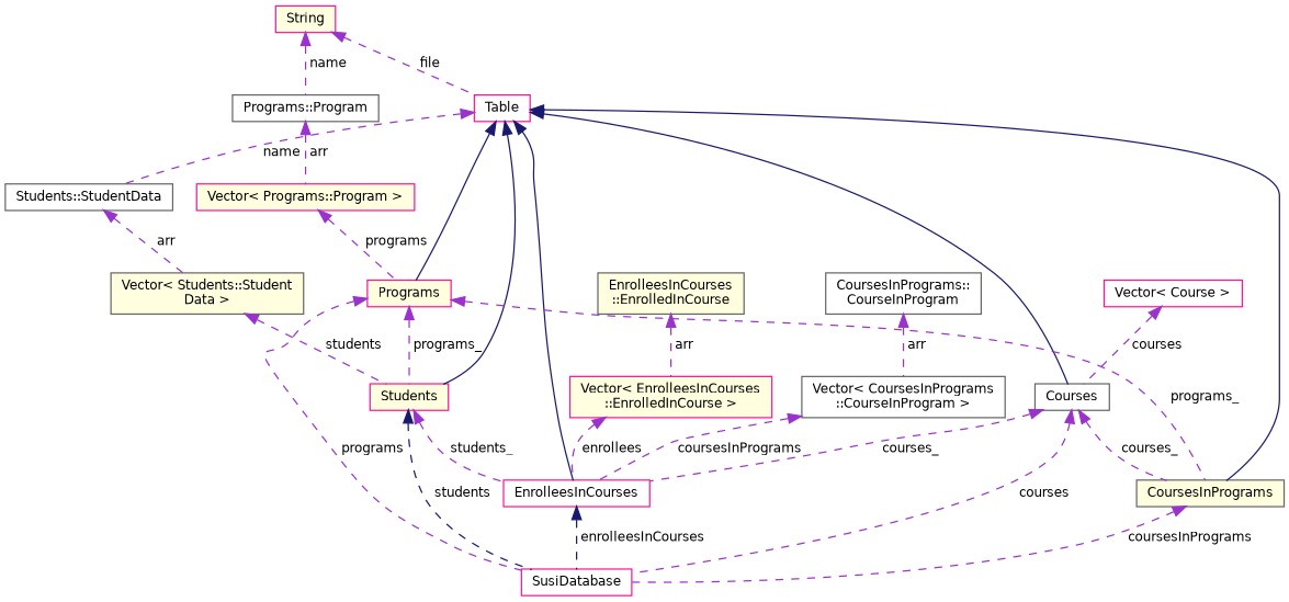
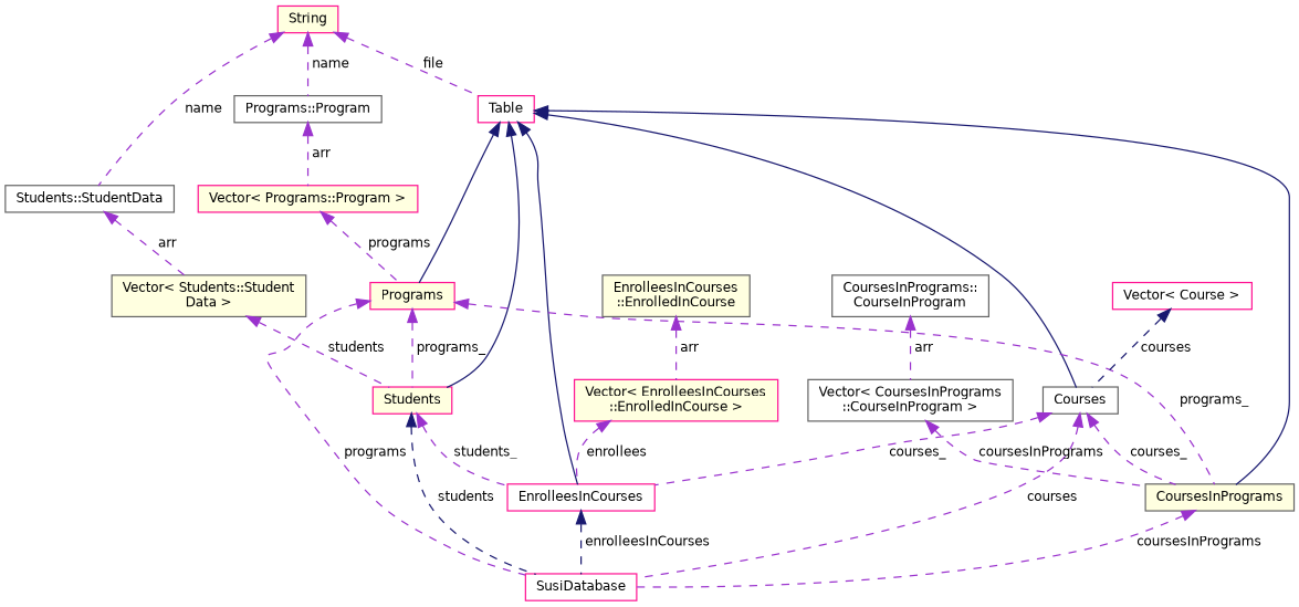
  digraph {
    rankdir=TB
    node [color=deeppink fillcolor=white fontname=Helvetica fontsize=10 shape=record style=filled]
    edge [color=darkorchid3 dir=back fontname=Helvetica fontsize=10 labelfontname=Helvetica labelfontsize=10 style=dashed]
    n1 [fontcolor=black height=0.2 label=SusiDatabase width=0.4]
    n2 [fillcolor=lightyellow height=0.2 label=Students width=0.4]
    n3 [height=0.2 label=EnrolleesInCourses width=0.4]
    n4 [height=0.2 label=Table width=0.4]
    n5 [fillcolor=lightyellow height=0.2 label=Programs width=0.4]
    n6 [color=gray40 height=0.2 label=Courses width=0.4]
    n7 [color=gray40 fillcolor=lightyellow height=0.2 label=CoursesInPrograms width=0.4]
    n8 [fillcolor=lightyellow height=0.2 label=String width=0.4]
    n9 [color=gray40 height=0.2 label="Students::StudentData" width=0.4]
    n10 [color=gray40 height=0.2 label="Programs::Program" width=0.4]
    n11 [color=gray40 fillcolor=lightyellow height=0.2 label="Vector\< Students::Student\lData \>" width=0.4]
    n12 [fillcolor=lightyellow height=0.2 label="Vector\< Programs::Program \>" width=0.4]
    n13 [fillcolor=lightyellow height=0.2 label="Vector\< EnrolleesInCourses\l::EnrolledInCourse \>" width=0.4]
    n14 [color=gray40 fillcolor=lightyellow height=0.2 label="EnrolleesInCourses\l::EnrolledInCourse" width=0.4]
    n15 [height=0.2 label="Vector\< Course \>" width=0.4]
    n16 [color=gray40 height=0.2 label="Vector\< CoursesInPrograms\l::CourseInProgram \>" width=0.4]
    n17 [color=gray40 height=0.2 label="CoursesInPrograms::\lCourseInProgram" width=0.4]
    n2 -> n1 [color=midnightblue label=" students"]
    n2 -> n3 [label=" students_"]
    n3 -> n1 [color=midnightblue label=" enrolleesInCourses"]
    n4 -> n2 [color=midnightblue style=solid]
    n4 -> n3 [color=midnightblue style=solid]
    n4 -> n5 [color=midnightblue style=solid]
    n4 -> n6 [color=midnightblue style=solid]
    n4 -> n7 [color=midnightblue style=solid]
    n5 -> n1 [label=" programs"]
    n5 -> n2 [label=" programs_"]
    n5 -> n7 [label=" programs_"]
    n6 -> n1 [label=" courses"]
    n6 -> n3 [label=" courses_"]
    n6 -> n7 [label=" courses_"]
    n7 -> n1 [label=" coursesInPrograms"]
    n8 -> n4 [label=" file"]
-   n4 -> n9 [label=" name"]
+   n8 -> n9 [label=" name"]
    n8 -> n10 [label=" name"]
    n9 -> n11 [label=" arr"]
    n10 -> n12 [label=" arr"]
    n11 -> n2 [label=" students"]
    n12 -> n5 [label=" programs"]
    n13 -> n3 [label=" enrollees"]
    n14 -> n13 [label=" arr"]
-   n15 -> n6 [label=" courses"]
-   n16 -> n3 [label=" coursesInPrograms"]
+   n15 -> n6 [color=midnightblue label=" courses"]
+   n16 -> n7 [label=" coursesInPrograms"]
    n17 -> n16 [label=" arr"]
  }
